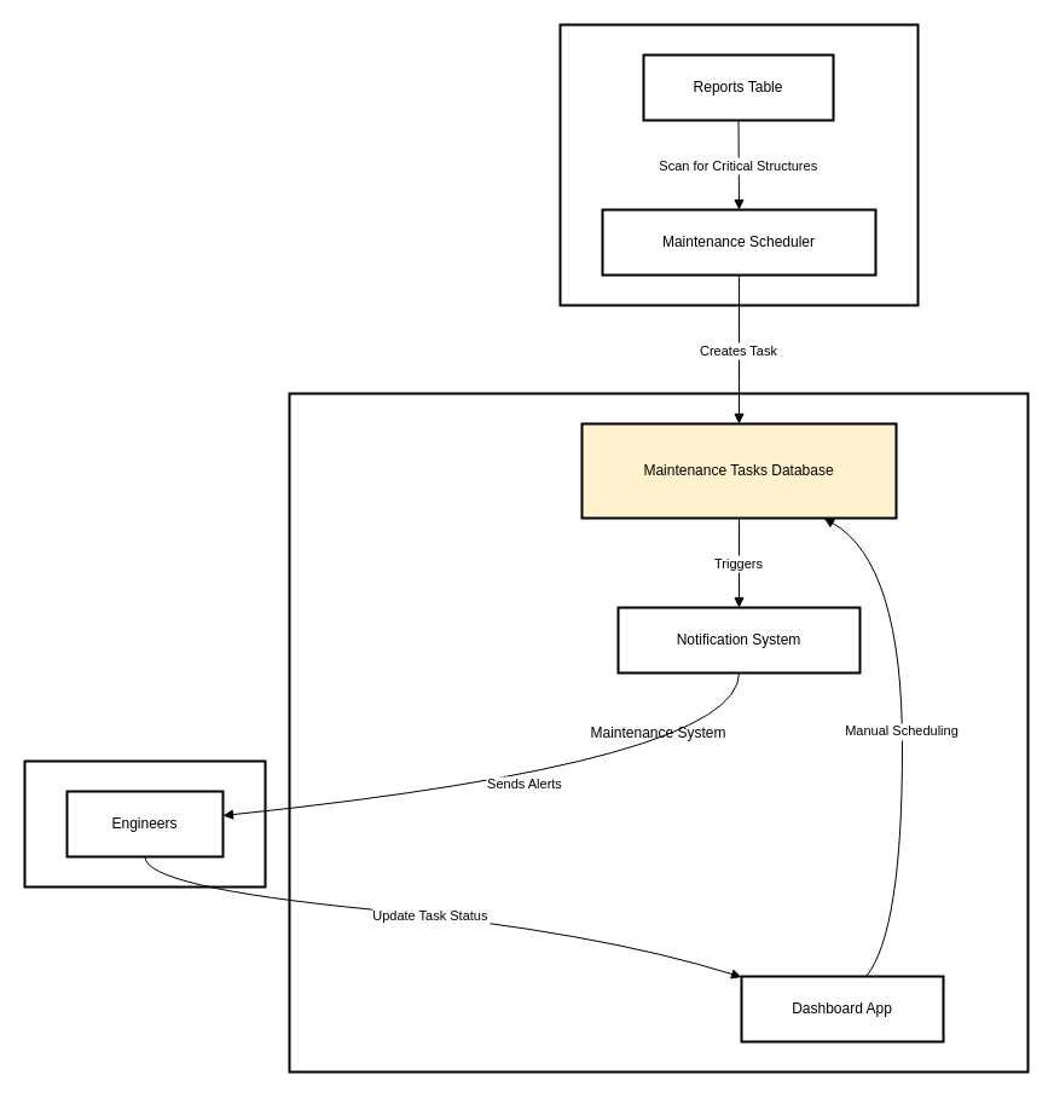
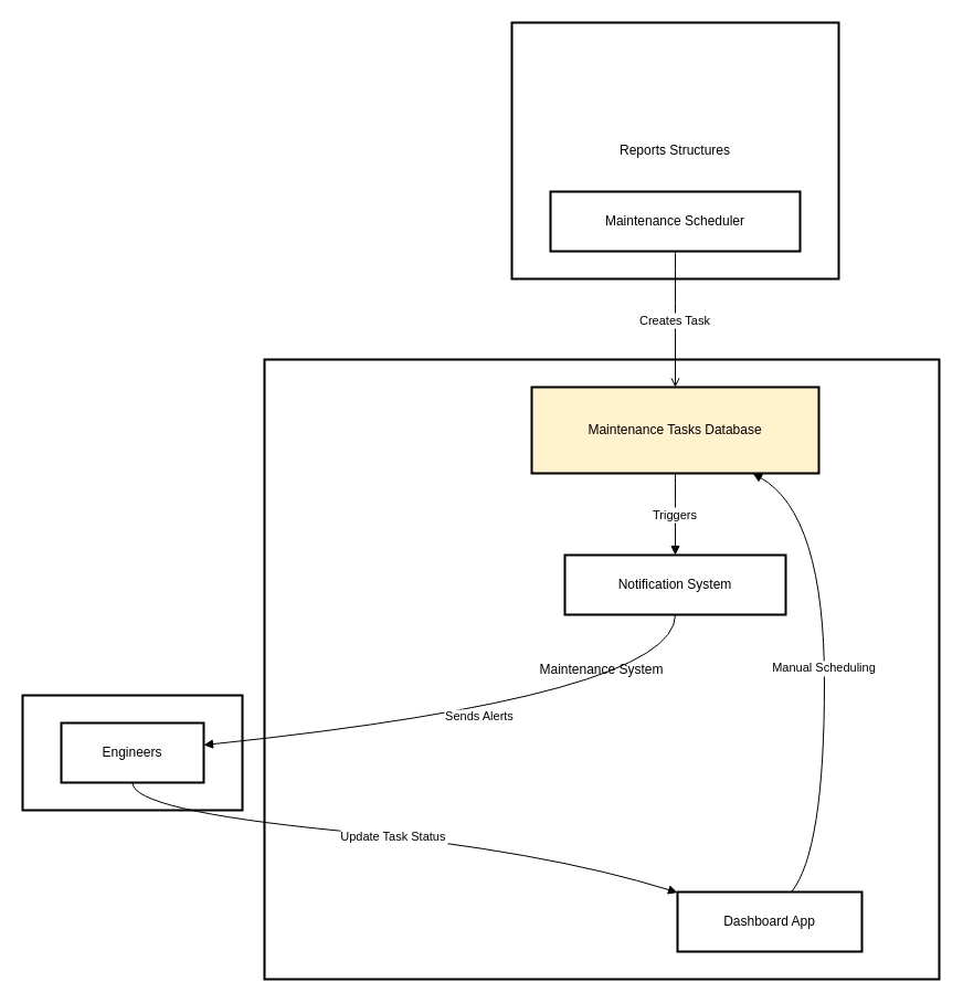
  <mxCell id="0" />
  <mxCell id="1" parent="0" />
  <mxCell id="2" value="Users" style="whiteSpace=wrap;strokeWidth=2;" vertex="1" parent="1"><mxGeometry x="20" y="629" width="199" height="104" as="geometry" /></mxCell>
  <mxCell id="3" value="Maintenance System" style="whiteSpace=wrap;strokeWidth=2;" vertex="1" parent="1"><mxGeometry x="239" y="325" width="611" height="561" as="geometry" /></mxCell>
  <mxCell id="4" value="Reports Structures" style="whiteSpace=wrap;strokeWidth=2;" vertex="1" parent="1"><mxGeometry x="463" y="20" width="296" height="232" as="geometry" /></mxCell>
- <mxCell id="5" value="Reports Table" style="whiteSpace=wrap;strokeWidth=2;" vertex="1" parent="1"><mxGeometry x="532" y="45" width="157" height="54" as="geometry" /></mxCell>
  <mxCell id="6" value="Maintenance Scheduler" style="whiteSpace=wrap;strokeWidth=2;" vertex="1" parent="1"><mxGeometry x="498" y="173" width="226" height="54" as="geometry" /></mxCell>
  <mxCell id="7" value="Maintenance Tasks Database" style="whiteSpace=wrap;strokeWidth=2;fillColor=#fff2cc;" vertex="1" parent="1"><mxGeometry x="481" y="350" width="260" height="78" as="geometry" /></mxCell>
  <mxCell id="8" value="Dashboard App" style="whiteSpace=wrap;strokeWidth=2;" vertex="1" parent="1"><mxGeometry x="613" y="807" width="167" height="54" as="geometry" /></mxCell>
  <mxCell id="9" value="Notification System" style="whiteSpace=wrap;strokeWidth=2;" vertex="1" parent="1"><mxGeometry x="511" y="502" width="200" height="54" as="geometry" /></mxCell>
  <mxCell id="10" value="Engineers" style="whiteSpace=wrap;strokeWidth=2;" vertex="1" parent="1"><mxGeometry x="55" y="654" width="129" height="54" as="geometry" /></mxCell>
- <mxCell id="11" value="Scan for Critical Structures" style="curved=1;startArrow=none;endArrow=block;exitX=0.5;exitY=1;entryX=0.5;entryY=-0.01;rounded=0;" edge="1" parent="1" source="5" target="6"><mxGeometry relative="1" as="geometry"><Array as="points" /></mxGeometry></mxCell>
- <mxCell id="12" value="Creates Task" style="curved=1;startArrow=none;endArrow=block;exitX=0.5;exitY=0.99;entryX=0.5;entryY=0;rounded=0;" edge="1" parent="1" source="6" target="7"><mxGeometry relative="1" as="geometry"><Array as="points" /></mxGeometry></mxCell>
+ <mxCell id="12" value="Creates Task" style="curved=1;startArrow=none;endArrow=open;exitX=0.5;exitY=0.99;entryX=0.5;entryY=0;rounded=0;" edge="1" parent="1" source="6" target="7"><mxGeometry relative="1" as="geometry"><Array as="points" /></mxGeometry></mxCell>
  <mxCell id="13" value="Manual Scheduling" style="curved=1;startArrow=none;endArrow=block;exitX=0.62;exitY=-0.01;entryX=0.77;entryY=1;rounded=0;" edge="1" parent="1" source="8" target="7"><mxGeometry relative="1" as="geometry"><Array as="points"><mxPoint x="746" y="770" /><mxPoint x="746" y="465" /></Array></mxGeometry></mxCell>
  <mxCell id="14" value="Triggers" style="curved=1;startArrow=none;endArrow=block;exitX=0.5;exitY=1;entryX=0.5;entryY=-0.01;rounded=0;" edge="1" parent="1" source="7" target="9"><mxGeometry relative="1" as="geometry"><Array as="points" /></mxGeometry></mxCell>
  <mxCell id="15" value="Sends Alerts" style="curved=1;startArrow=none;endArrow=block;exitX=0.5;exitY=0.99;entryX=1;entryY=0.37;rounded=0;" edge="1" parent="1" source="9" target="10"><mxGeometry relative="1" as="geometry"><Array as="points"><mxPoint x="611" y="629" /></Array></mxGeometry></mxCell>
  <mxCell id="16" value="Update Task Status" style="curved=1;startArrow=none;endArrow=block;exitX=0.5;exitY=1;entryX=0;entryY=0.01;rounded=0;" edge="1" parent="1" source="10" target="8"><mxGeometry relative="1" as="geometry"><Array as="points"><mxPoint x="119" y="733" /><mxPoint x="493" y="770" /></Array></mxGeometry></mxCell>
